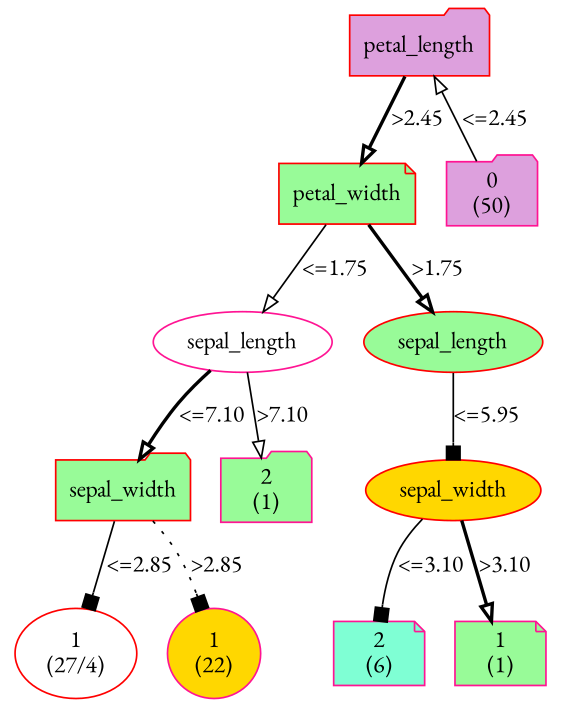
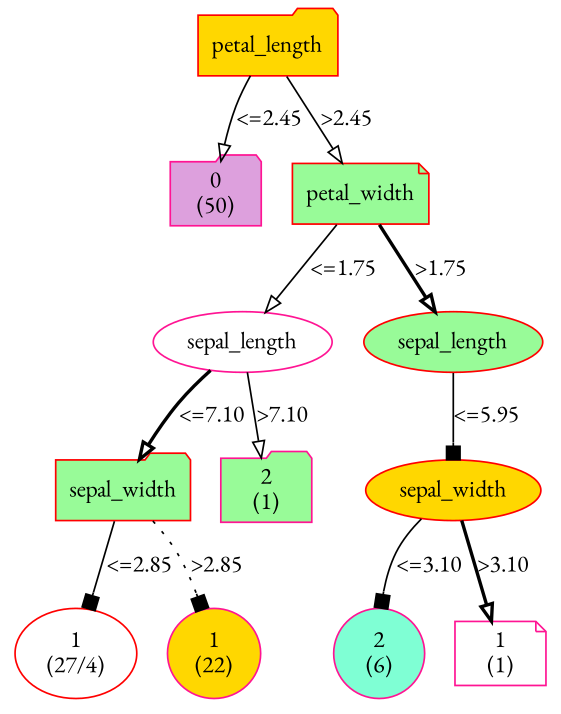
  digraph {
    fontname="EB Garamond"
    node [color=red fillcolor=palegreen fontname="EB Garamond" shape=ellipse style=filled weight=5]
    edge [arrowhead=onormal fontname="EB Garamond" style=solid]
-   n1 [fillcolor=plum label="petal_length\n" shape=folder weight=1]
+   n1 [fillcolor=gold label="petal_length\n" shape=folder weight=1]
    n2 [color=deeppink fillcolor=plum label="0\n(50)\n" shape=folder weight=2]
    n3 [label="petal_width\n" shape=note weight=2]
    n4 [color=deeppink fillcolor=white label="sepal_length\n" weight=3]
    n5 [label="sepal_length\n" weight=3]
    n6 [label="sepal_width\n" shape=folder weight=4]
    n7 [color=deeppink label="2\n(1)\n" shape=folder weight=4]
    n8 [fillcolor=gold label="sepal_width\n" weight=4]
    n9 [fillcolor=white label="1\n(27/4)\n"]
    n10 [color=deeppink fillcolor=gold label="1\n(22)\n"]
-   n11 [color=deeppink fillcolor=aquamarine label="2\n(6)\n" shape=note]
-   n12 [color=deeppink label="1\n(1)\n" shape=note]
+   n11 [color=deeppink fillcolor=aquamarine label="2\n(6)\n"]
+   n12 [color=deeppink fillcolor=white label="1\n(1)\n" shape=note]
    subgraph sub_1 {
      rank=same
      n1
    }
    subgraph sub_2 {
      rank=same
      n2
      n3
    }
    subgraph sub_3 {
      rank=same
      n4
      n5
    }
    subgraph sub_4 {
      rank=same
      n6
      n7
      n8
    }
    subgraph sub_5 {
      rank=same
      n9
      n10
      n11
      n12
    }
-   n2 -> n1 [label="<=2.45"]
-   n1 -> n3 [label=">2.45" style=bold]
+   n1 -> n2 [label="<=2.45"]
+   n1 -> n3 [label=">2.45"]
    n3 -> n4 [label="<=1.75"]
    n3 -> n5 [label=">1.75" style=bold]
    n4 -> n6 [label="<=7.10" style=bold]
    n4 -> n7 [label=">7.10"]
    n5 -> n8 [arrowhead=box label="<=5.95"]
    n6 -> n9 [arrowhead=box label="<=2.85"]
    n6 -> n10 [arrowhead=box label=">2.85" style=dotted]
    n8 -> n11 [arrowhead=box label="<=3.10"]
    n8 -> n12 [label=">3.10" style=bold]
  }
